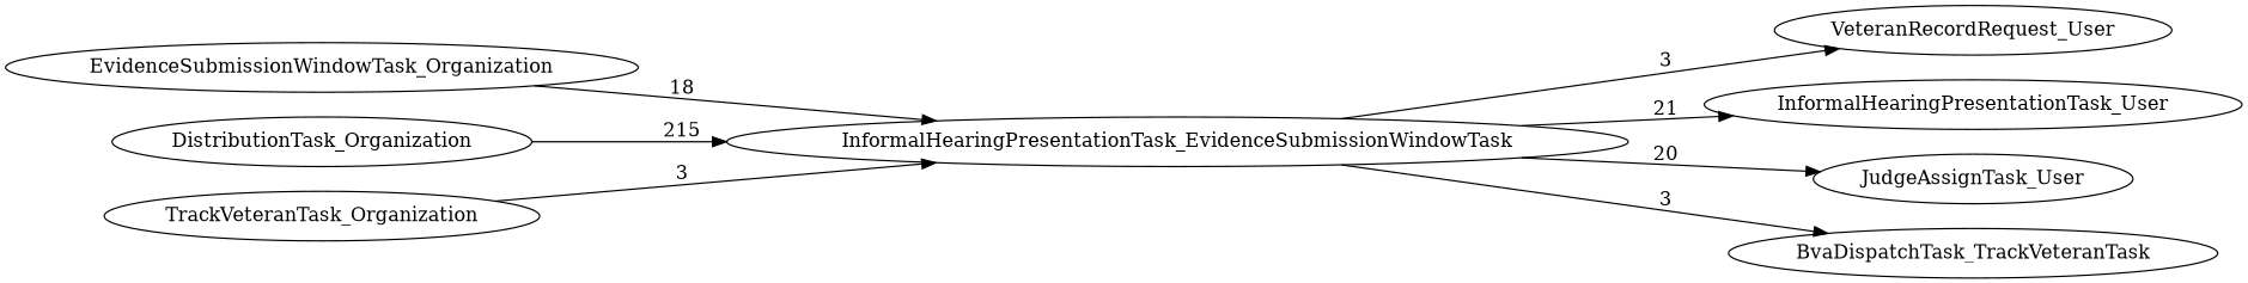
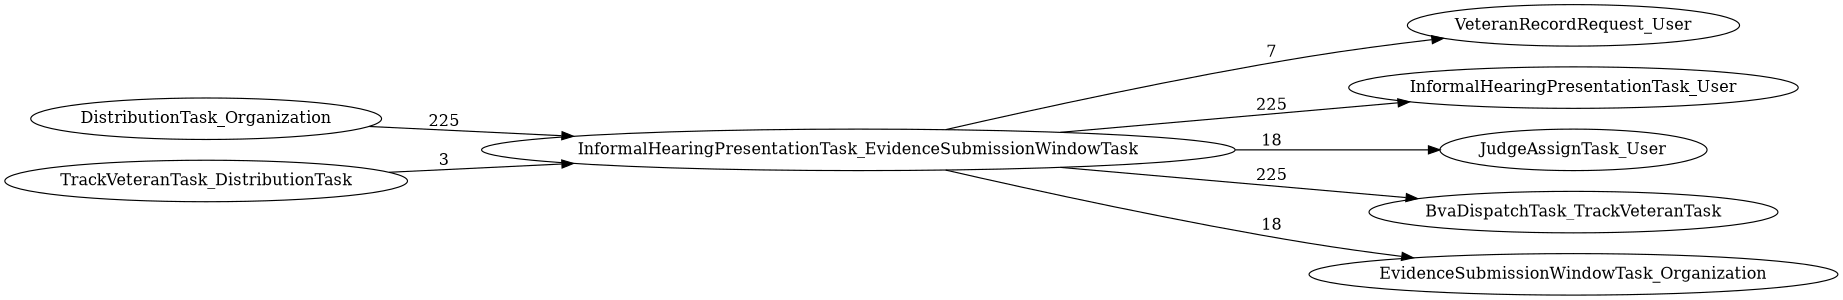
  digraph {
    rankdir=LR
    n1 [label=InformalHearingPresentationTask_EvidenceSubmissionWindowTask]
    n2 [label=VeteranRecordRequest_User]
    InformalHearingPresentationTask_User
    JudgeAssignTask_User
    n5 [label=BvaDispatchTask_TrackVeteranTask]
    EvidenceSubmissionWindowTask_Organization
    DistributionTask_Organization
-   TrackVeteranTask_Organization
-   n1 -> n2 [label=3]
-   n1 -> InformalHearingPresentationTask_User [label=21]
-   n1 -> JudgeAssignTask_User [label=20]
-   n1 -> n5 [label=3]
-   EvidenceSubmissionWindowTask_Organization -> n1 [label=18]
-   DistributionTask_Organization -> n1 [label=215]
+   TrackVeteranTask_Organization [label=TrackVeteranTask_DistributionTask]
+   n1 -> n2 [label=7]
+   n1 -> InformalHearingPresentationTask_User [label=225]
+   n1 -> JudgeAssignTask_User [label=18]
+   n1 -> n5 [label=225]
+   n1 -> EvidenceSubmissionWindowTask_Organization [label=18]
+   DistributionTask_Organization -> n1 [label=225]
    TrackVeteranTask_Organization -> n1 [label=3]
  }
